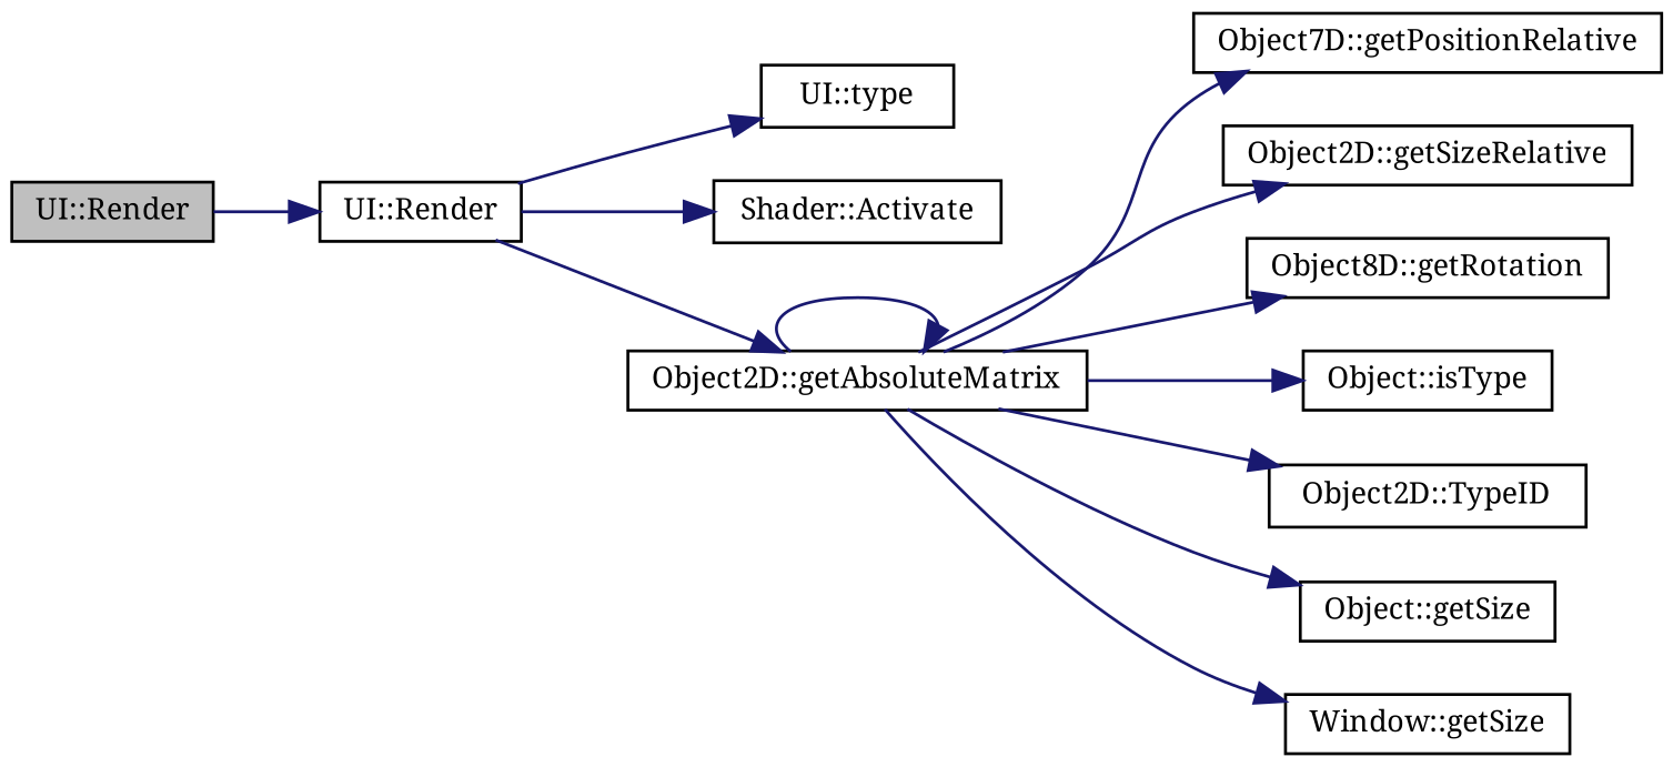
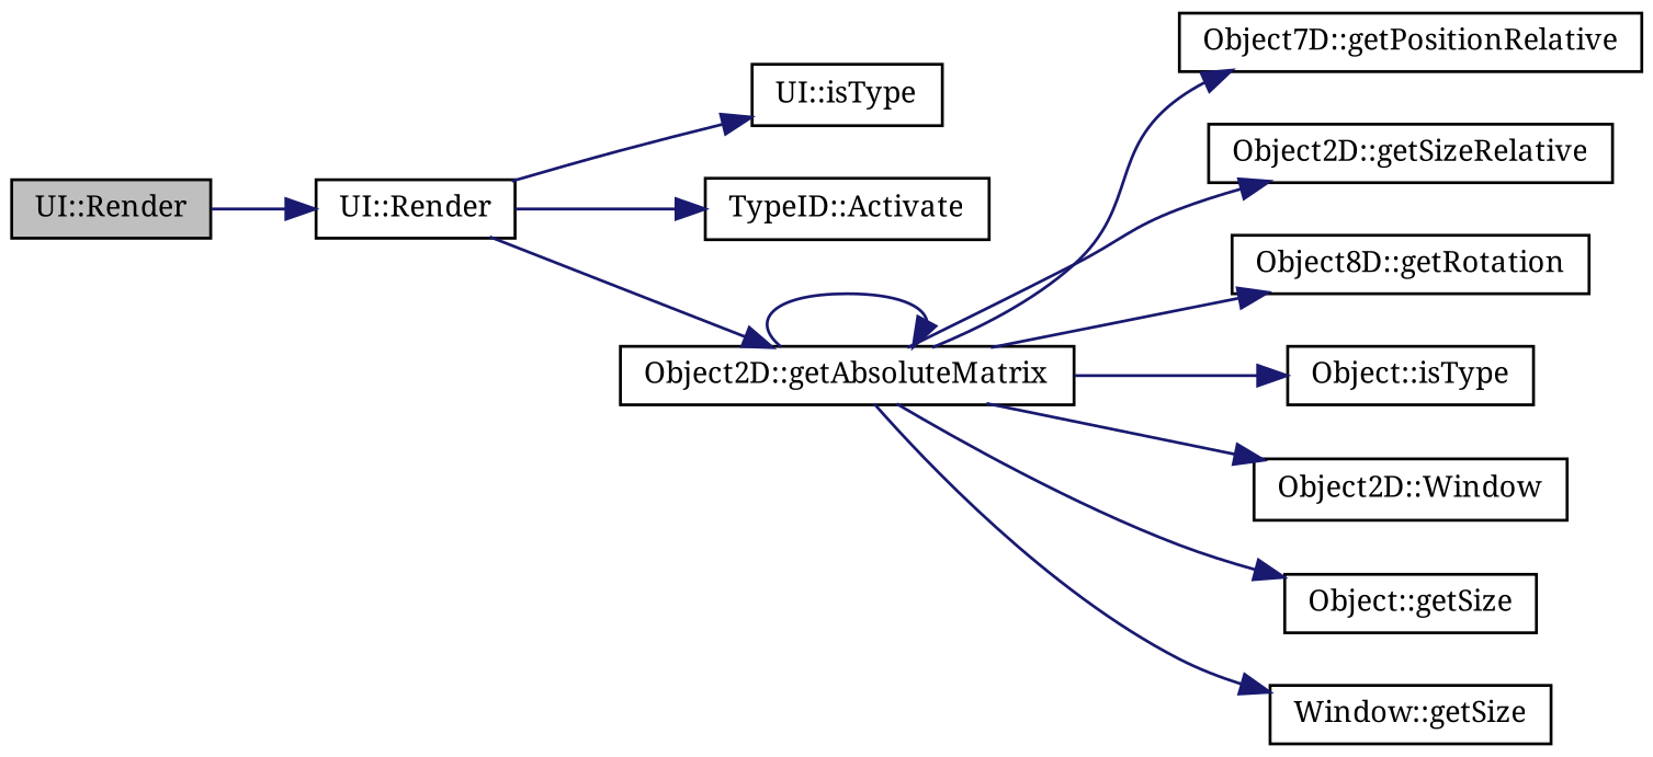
  digraph {
    fontname="Noto Serif"
    rankdir=LR
    node [color=black fillcolor=white fontname="Noto Serif" fontsize=10 shape=record style=filled]
    edge [color=midnightblue fontname="Noto Serif" fontsize=10 labelfontname=Helvetica labelfontsize=10 style=solid]
    n1 [fillcolor=grey75 fontcolor=black height=0.2 label="UI::Render" width=0.4]
    n2 [height=0.2 label="UI::Render" width=0.4]
-   n3 [height=0.2 label="UI::type" width=0.4]
-   n4 [height=0.2 label="Shader::Activate" width=0.4]
+   n3 [height=0.2 label="UI::isType" width=0.4]
+   n4 [height=0.2 label="TypeID::Activate" width=0.4]
    n5 [height=0.2 label="Object2D::getAbsoluteMatrix" width=0.4]
    n6 [height=0.2 label="Object7D::getPositionRelative" width=0.4]
    n7 [height=0.2 label="Object2D::getSizeRelative" width=0.4]
    n8 [height=0.2 label="Object8D::getRotation" width=0.4]
    n9 [height=0.2 label="Object::isType" width=0.4]
-   n10 [height=0.2 label="Object2D::TypeID" width=0.4]
+   n10 [height=0.2 label="Object2D::Window" width=0.4]
    n11 [height=0.2 label="Object::getSize" width=0.4]
    n12 [height=0.2 label="Window::getSize" width=0.4]
    n1 -> n2
    n2 -> n3
    n2 -> n4
    n2 -> n5
    n5 -> n5
    n5 -> n6
    n5 -> n7
    n5 -> n8
    n5 -> n9
    n5 -> n10
    n5 -> n11
    n5 -> n12
  }
